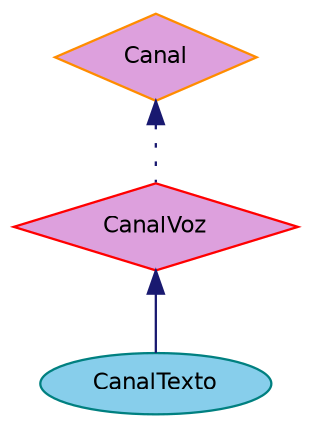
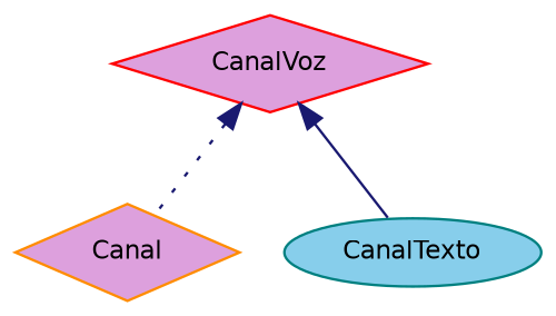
  digraph {
    fontname="DejaVu Sans"
    node [fillcolor=plum fontname="DejaVu Sans" fontsize=10 shape=diamond style=filled]
    edge [color=midnightblue dir=back fontname="DejaVu Sans" fontsize=10 labelfontname=Helvetica labelfontsize=10]
    n1 [color=darkorange fontcolor=black height=0.2 label=Canal width=0.4]
    n2 [color=red height=0.2 label=CanalVoz width=0.4]
    n3 [color=teal fillcolor=skyblue height=0.2 label=CanalTexto shape=ellipse width=0.4]
-   n1 -> n2 [style=dotted]
+   n2 -> n1 [style=dotted]
    n2 -> n3 [style=solid]
  }
